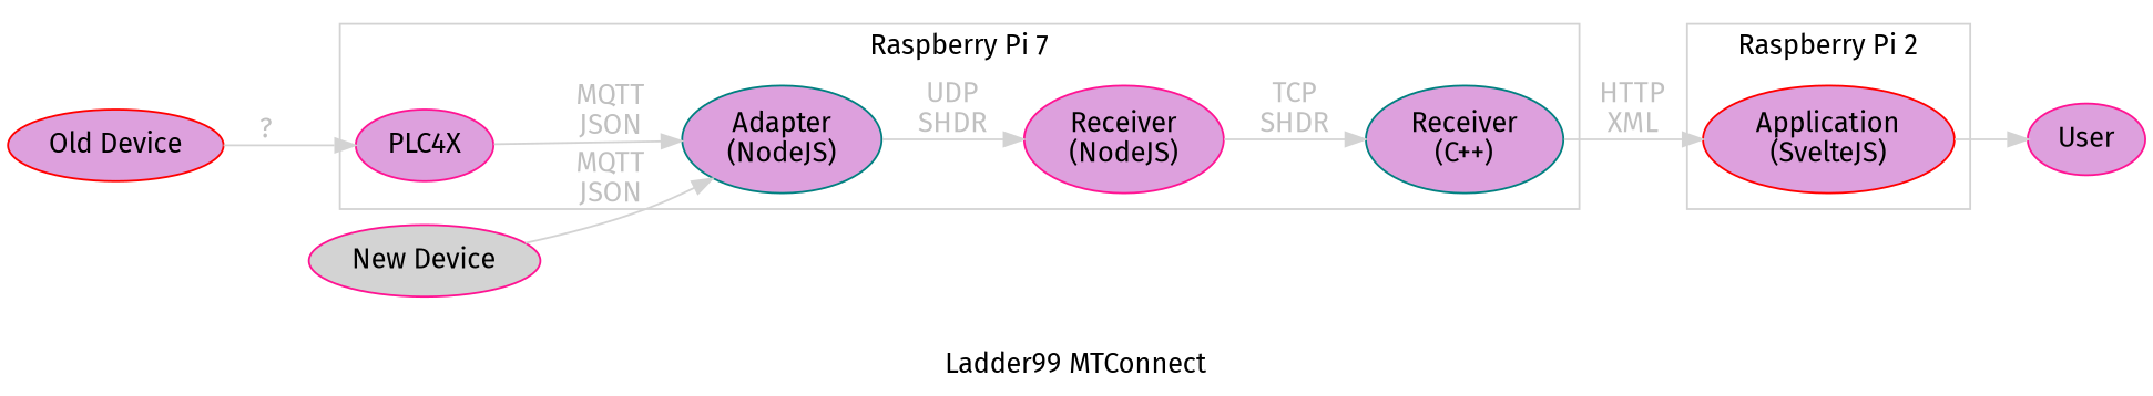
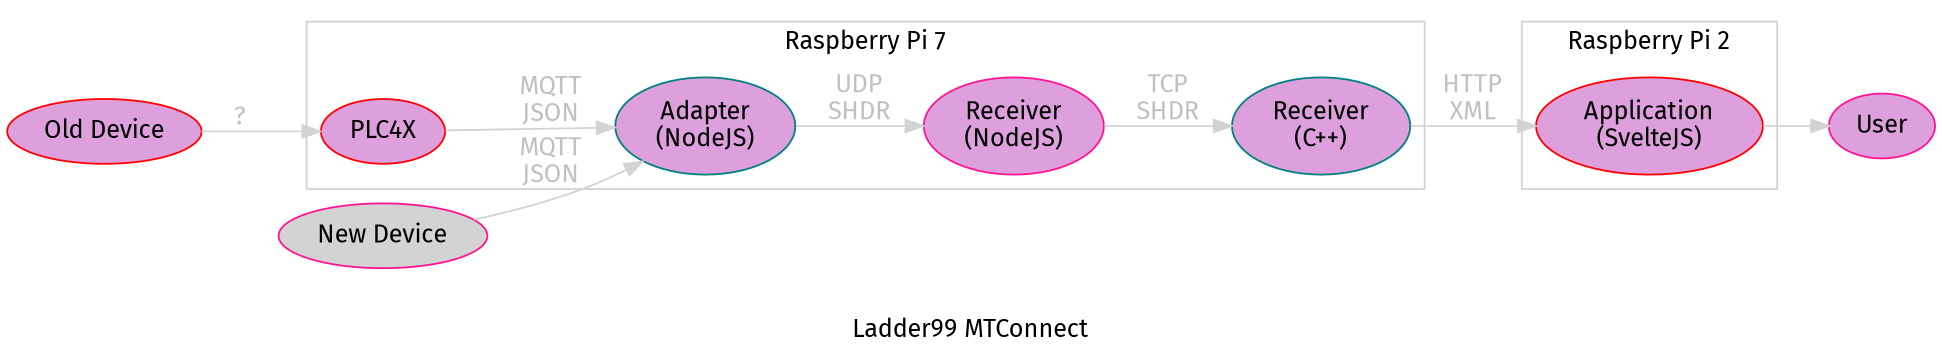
  digraph {
    color=lightgray
    fontname="Fira Sans"
    label="Ladder99 MTConnect"
    rankdir=LR
    node [color=deeppink fillcolor=plum fontname="Fira Sans" style=filled]
    edge [color=lightgray fontcolor=gray fontname="Fira Sans"]
    n1 [color=teal label="Adapter\n(NodeJS)"]
    n2 [label="Receiver\n(NodeJS)"]
    n3 [color=teal label="Receiver\n(C++)"]
-   PLC4X
+   PLC4X [color=red]
    n5 [color=red label="Application\n(SvelteJS)"]
    User
    n7 [color=red label="Old Device"]
    n8 [fillcolor=lightgrey label="New Device"]
    subgraph sub_1 {
      rank=same
    }
    subgraph cluster_2 {
      label="Raspberry Pi 7"
      n1
      n2
      n3
      PLC4X
    }
    subgraph cluster_3 {
      label="Raspberry Pi 2"
      n5
    }
    n1 -> n2 [label="UDP\nSHDR"]
    n2 -> n3 [label="TCP\nSHDR"]
    n3 -> n5 [label="HTTP\nXML"]
    PLC4X -> n1 [label="MQTT\nJSON"]
    n5 -> User
    n7 -> PLC4X [label="?"]
    n8 -> n1 [label="MQTT\nJSON"]
  }
